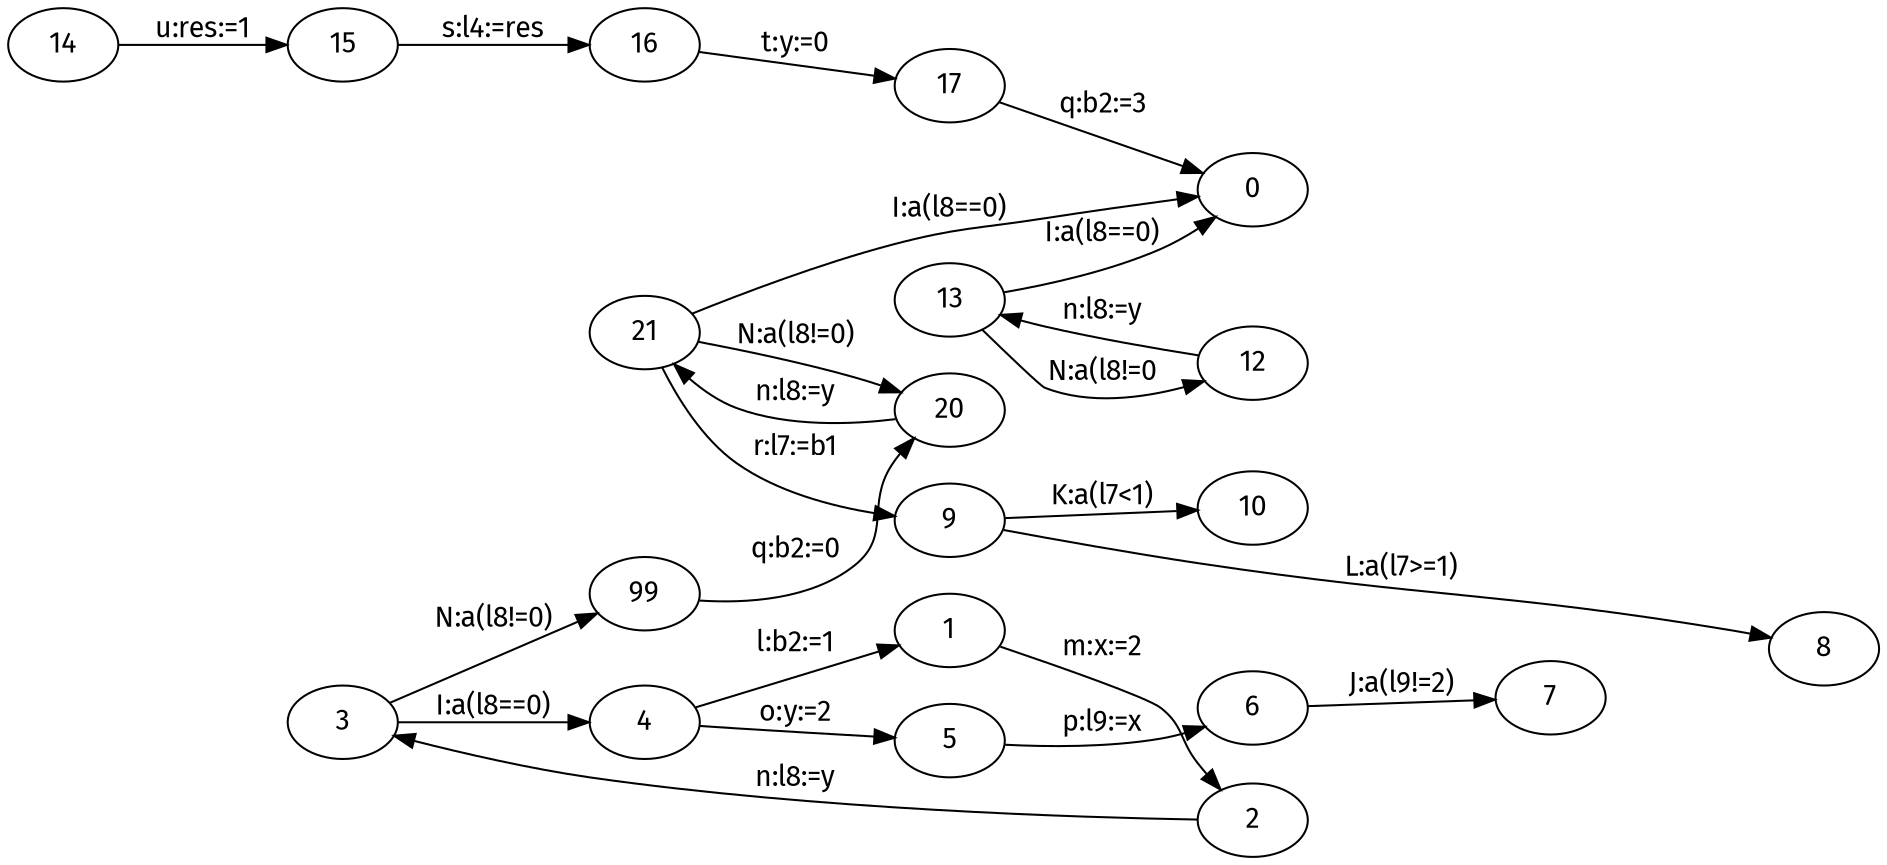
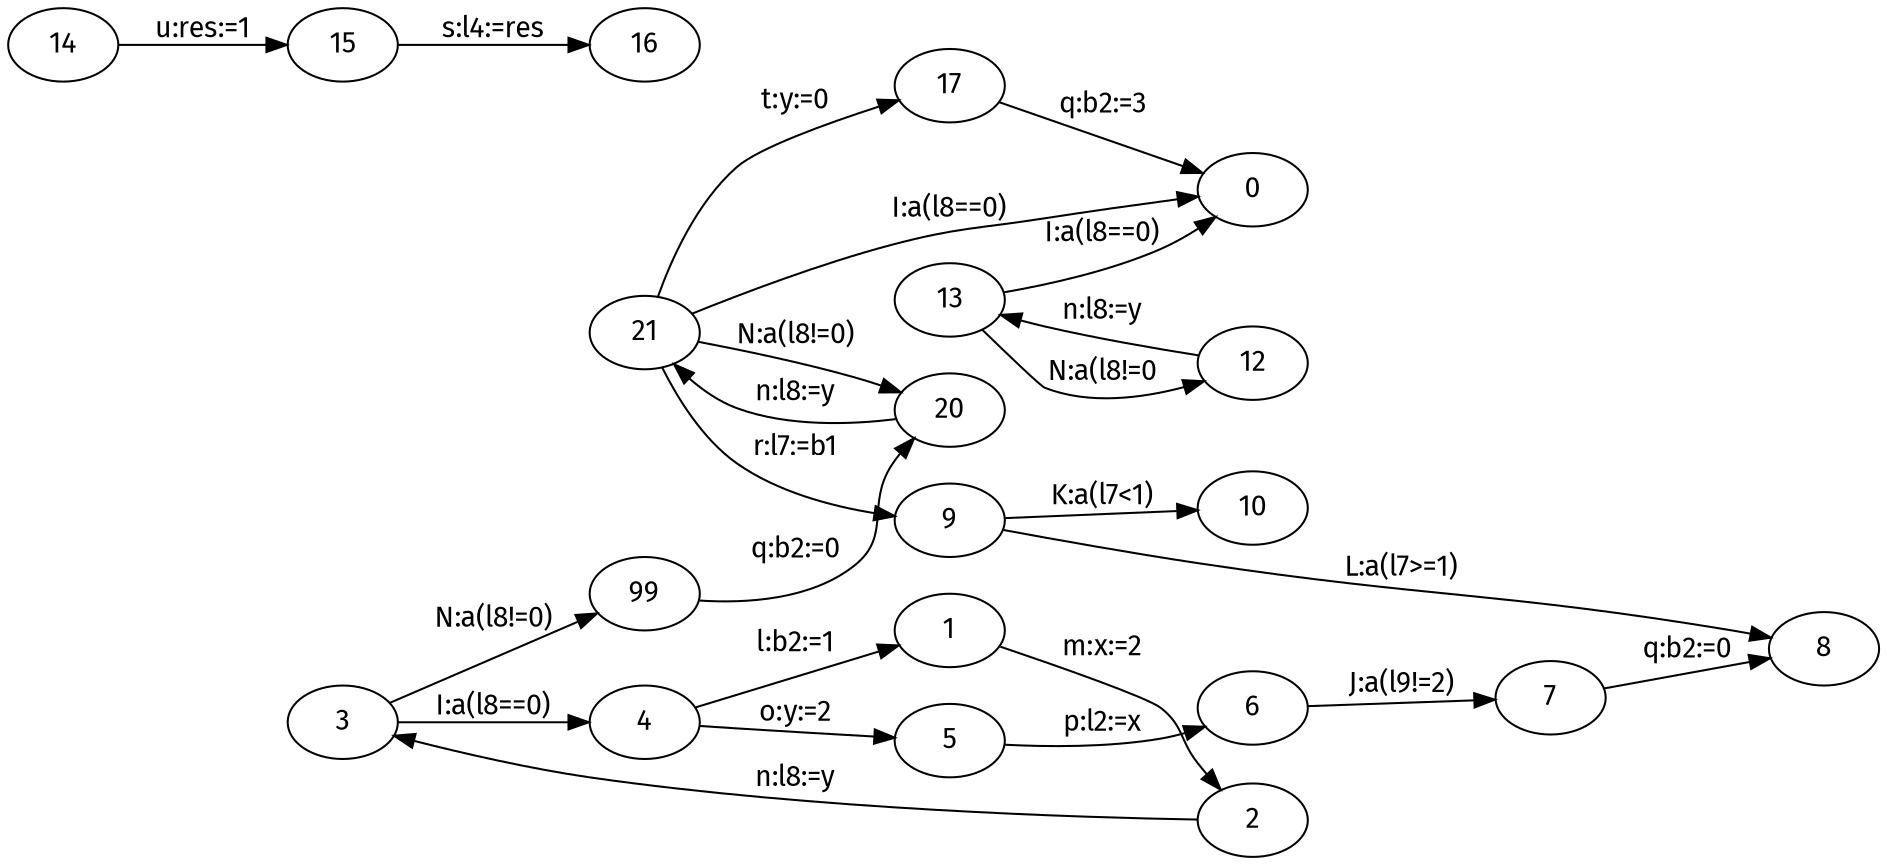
  digraph {
    fontname="Fira Sans"
    rankdir=LR
    node [fixedsize=false fontname="Fira Sans" regular=false]
    edge [constraint=true decorate=false fontname="Fira Sans" labelfloat=false]
    n1 [label=0]
    n2 [label=1]
    n3 [label=2]
    n4 [label=3]
    n5 [label=4]
    n6 [label=99]
    n7 [label=5]
    n8 [label=20]
    n9 [label=6]
    n10 [label=7]
    n11 [label=8]
    n12 [label=14]
    n13 [label=15]
    n14 [label=9]
    n15 [label=10]
    n16 [label=12]
    n17 [label=13]
    n18 [label=16]
    n19 [label=17]
    n20 [label=21]
    n2 -> n3 [label="m:x:=2"]
    n3 -> n4 [label="n:l8:=y"]
    n4 -> n5 [label="I:a(l8==0)"]
    n4 -> n6 [label="N:a(l8!=0)"]
    n5 -> n2 [label="l:b2:=1"]
    n5 -> n7 [label="o:y:=2"]
    n6 -> n8 [label="q:b2:=0"]
-   n7 -> n9 [label="p:l9:=x"]
+   n7 -> n9 [label="p:l2:=x"]
    n8 -> n20 [label="n:l8:=y"]
    n9 -> n10 [label="J:a(l9!=2)"]
+   n10 -> n11 [label="q:b2:=0"]
    n12 -> n13 [label="u:res:=1"]
    n13 -> n18 [label="s:l4:=res"]
    n14 -> n11 [label="L:a(l7>=1)"]
    n14 -> n15 [label="K:a(l7<1)"]
    n16 -> n17 [label="n:l8:=y"]
    n17 -> n1 [label="I:a(l8==0)"]
    n17 -> n16 [label="N:a(l8!=0"]
-   n18 -> n19 [label="t:y:=0"]
+   n20 -> n19 [label="t:y:=0"]
    n19 -> n1 [label="q:b2:=3"]
    n20 -> n1 [label="I:a(l8==0)"]
    n20 -> n8 [label="N:a(l8!=0)"]
    n20 -> n14 [label="r:l7:=b1"]
  }
